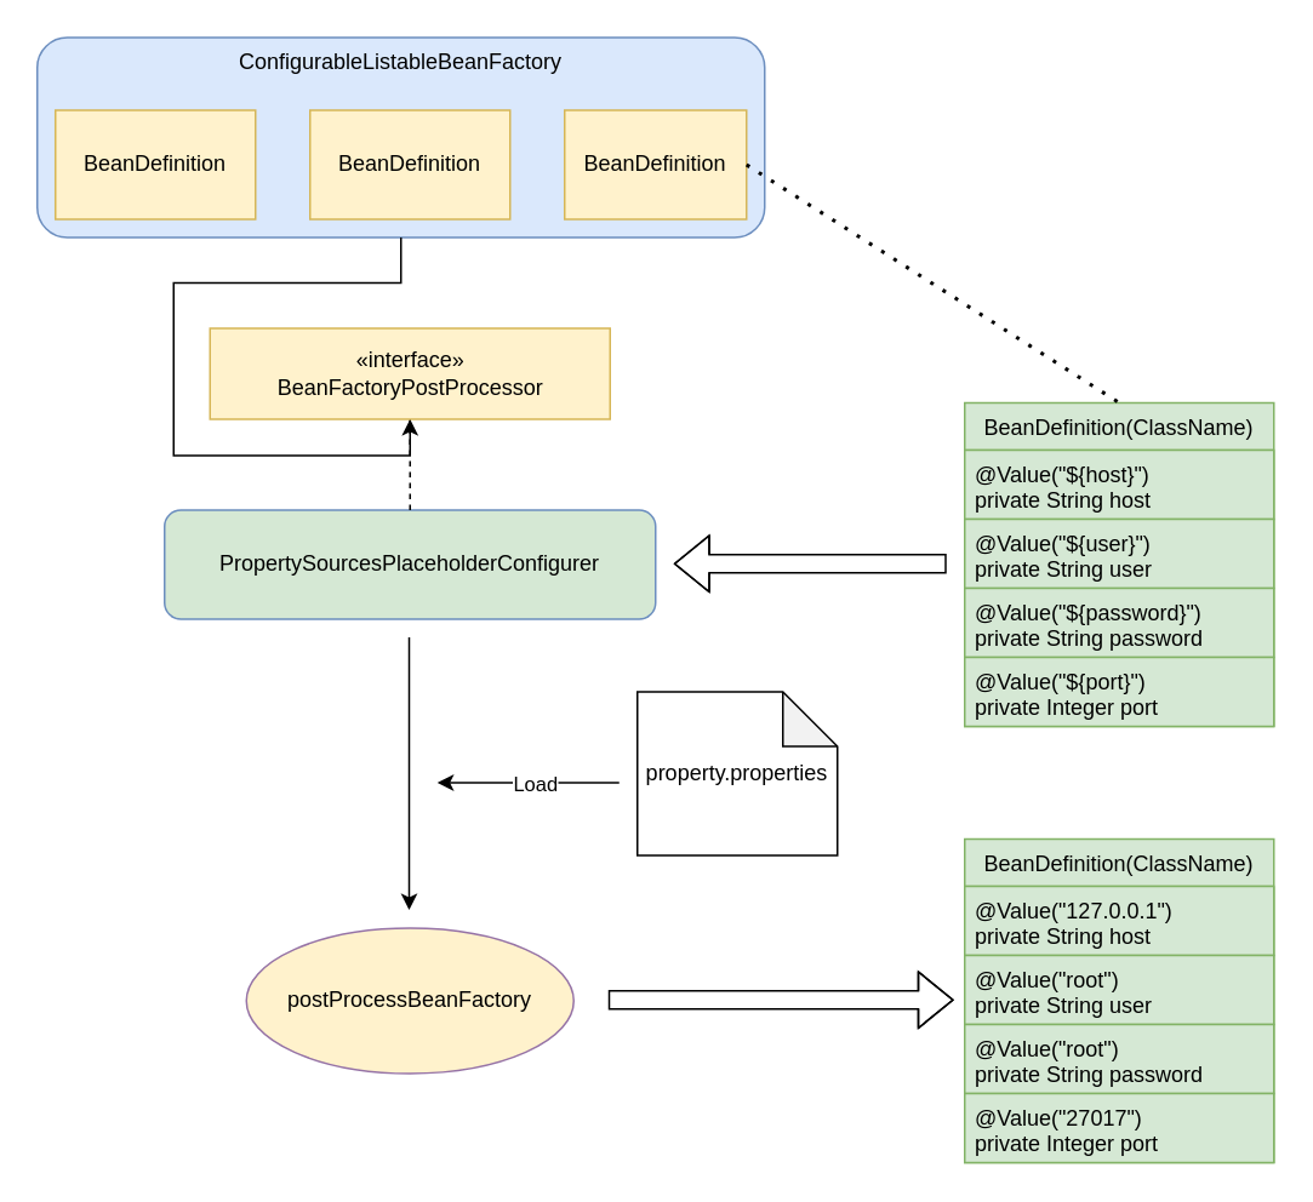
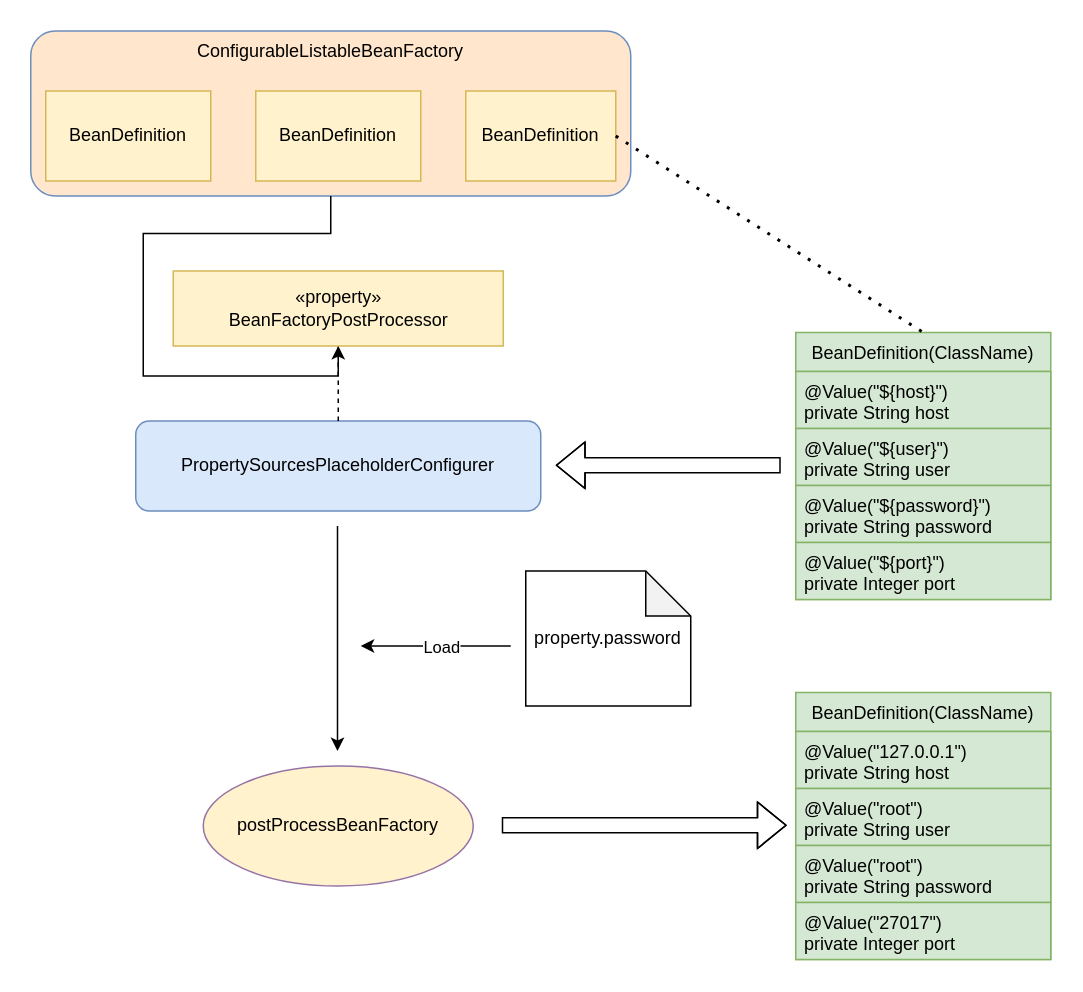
  <mxCell id="0" />
  <mxCell id="1" parent="0" />
- <mxCell id="2" value="ConfigurableListableBeanFactory&lt;br&gt;" style="rounded=1;whiteSpace=wrap;html=1;fillColor=#dae8fc;strokeColor=#6c8ebf;align=center;verticalAlign=top;" vertex="1" parent="1"><mxGeometry x="20" y="20" width="400" height="110" as="geometry" /></mxCell>
+ <mxCell id="2" value="ConfigurableListableBeanFactory&lt;br&gt;" style="rounded=1;whiteSpace=wrap;html=1;fillColor=#ffe6cc;strokeColor=#6c8ebf;align=center;verticalAlign=top;" vertex="1" parent="1"><mxGeometry x="20" y="20" width="400" height="110" as="geometry" /></mxCell>
  <mxCell id="3" value="BeanDefinition" style="rounded=0;whiteSpace=wrap;html=1;fillColor=#fff2cc;strokeColor=#d6b656;" vertex="1" parent="1"><mxGeometry x="30" y="60" width="110" height="60" as="geometry" /></mxCell>
  <mxCell id="4" value="BeanDefinition" style="rounded=0;whiteSpace=wrap;html=1;fillColor=#fff2cc;strokeColor=#d6b656;" vertex="1" parent="1"><mxGeometry x="170" y="60" width="110" height="60" as="geometry" /></mxCell>
  <mxCell id="5" value="BeanDefinition" style="rounded=0;whiteSpace=wrap;html=1;fillColor=#fff2cc;strokeColor=#d6b656;" vertex="1" parent="1"><mxGeometry x="310" y="60" width="100" height="60" as="geometry" /></mxCell>
  <mxCell id="6" value="BeanDefinition(ClassName)" style="swimlane;fontStyle=0;childLayout=stackLayout;horizontal=1;startSize=26;fillColor=#d5e8d4;horizontalStack=0;resizeParent=1;resizeParentMax=0;resizeLast=0;collapsible=1;marginBottom=0;strokeColor=#82b366;" vertex="1" parent="1"><mxGeometry x="530" y="221" width="170" height="178" as="geometry" /></mxCell>
  <mxCell id="7" value="@Value(&quot;${host}&quot;)&#10;private String host" style="text;strokeColor=#82b366;fillColor=#d5e8d4;align=left;verticalAlign=top;spacingLeft=4;spacingRight=4;overflow=hidden;rotatable=0;points=[[0,0.5],[1,0.5]];portConstraint=eastwest;" vertex="1" parent="6"><mxGeometry y="26" width="170" height="38" as="geometry" /></mxCell>
  <mxCell id="8" value="@Value(&quot;${user}&quot;)&#10;private String user" style="text;strokeColor=#82b366;fillColor=#d5e8d4;align=left;verticalAlign=top;spacingLeft=4;spacingRight=4;overflow=hidden;rotatable=0;points=[[0,0.5],[1,0.5]];portConstraint=eastwest;" vertex="1" parent="6"><mxGeometry y="64" width="170" height="38" as="geometry" /></mxCell>
  <mxCell id="9" value="@Value(&quot;${password}&quot;)&#10;private String password" style="text;strokeColor=#82b366;fillColor=#d5e8d4;align=left;verticalAlign=top;spacingLeft=4;spacingRight=4;overflow=hidden;rotatable=0;points=[[0,0.5],[1,0.5]];portConstraint=eastwest;" vertex="1" parent="6"><mxGeometry y="102" width="170" height="38" as="geometry" /></mxCell>
  <mxCell id="10" value="@Value(&quot;${port}&quot;)&#10;private Integer port" style="text;strokeColor=#82b366;fillColor=#d5e8d4;align=left;verticalAlign=top;spacingLeft=4;spacingRight=4;overflow=hidden;rotatable=0;points=[[0,0.5],[1,0.5]];portConstraint=eastwest;" vertex="1" parent="6"><mxGeometry y="140" width="170" height="38" as="geometry" /></mxCell>
- <mxCell id="11" value="PropertySourcesPlaceholderConfigurer" style="rounded=1;whiteSpace=wrap;html=1;fillColor=#d5e8d4;strokeColor=#6c8ebf;align=center;verticalAlign=middle;" vertex="1" parent="1"><mxGeometry x="90" y="280" width="270" height="60" as="geometry" /></mxCell>
+ <mxCell id="11" value="PropertySourcesPlaceholderConfigurer" style="rounded=1;whiteSpace=wrap;html=1;fillColor=#dae8fc;strokeColor=#6c8ebf;align=center;verticalAlign=middle;" vertex="1" parent="1"><mxGeometry x="90" y="280" width="270" height="60" as="geometry" /></mxCell>
  <mxCell id="12" value="" style="endArrow=classic;dashed=1;html=1;rounded=0;entryX=0.5;entryY=1;entryDx=0;entryDy=0;exitX=0.5;exitY=0;exitDx=0;exitDy=0;startArrow=none;startFill=0;endFill=1;" edge="1" parent="1" source="11"><mxGeometry width="50" height="50" relative="1" as="geometry"><mxPoint x="310" y="350" as="sourcePoint" /><mxPoint x="225" y="230" as="targetPoint" /></mxGeometry></mxCell>
  <mxCell id="13" value="" style="endArrow=classic;html=1;rounded=0;" edge="1" parent="1"><mxGeometry width="50" height="50" relative="1" as="geometry"><mxPoint x="224.5" y="350" as="sourcePoint" /><mxPoint x="224.5" y="500" as="targetPoint" /></mxGeometry></mxCell>
  <mxCell id="14" value="" style="edgeStyle=orthogonalEdgeStyle;rounded=0;orthogonalLoop=1;jettySize=auto;html=1;startArrow=none;startFill=0;endArrow=none;endFill=0;exitX=0.5;exitY=1;exitDx=0;exitDy=0;" edge="1" parent="1" source="15" target="2"><mxGeometry relative="1" as="geometry" /></mxCell>
- <mxCell id="15" value="«interface»&lt;br&gt;&lt;span&gt;BeanFactoryPostProcessor&lt;/span&gt;" style="html=1;fillColor=#fff2cc;strokeColor=#d6b656;" vertex="1" parent="1"><mxGeometry x="115" y="180" width="220" height="50" as="geometry" /></mxCell>
- <mxCell id="16" value="property.properties" style="shape=note;whiteSpace=wrap;html=1;backgroundOutline=1;darkOpacity=0.05;verticalAlign=middle;" vertex="1" parent="1"><mxGeometry x="350" y="380" width="110" height="90" as="geometry" /></mxCell>
+ <mxCell id="15" value="«property»&lt;br&gt;&lt;span&gt;BeanFactoryPostProcessor&lt;/span&gt;" style="html=1;fillColor=#fff2cc;strokeColor=#d6b656;" vertex="1" parent="1"><mxGeometry x="115" y="180" width="220" height="50" as="geometry" /></mxCell>
+ <mxCell id="16" value="property.password" style="shape=note;whiteSpace=wrap;html=1;backgroundOutline=1;darkOpacity=0.05;verticalAlign=middle;" vertex="1" parent="1"><mxGeometry x="350" y="380" width="110" height="90" as="geometry" /></mxCell>
  <mxCell id="17" value="" style="endArrow=none;html=1;rounded=0;startArrow=classic;startFill=1;" edge="1" parent="1"><mxGeometry width="50" height="50" relative="1" as="geometry"><mxPoint x="240" y="430" as="sourcePoint" /><mxPoint x="340" y="430" as="targetPoint" /></mxGeometry></mxCell>
  <mxCell id="18" value="Load" style="edgeLabel;html=1;align=center;verticalAlign=middle;resizable=0;points=[];" vertex="1" connectable="0" parent="17"><mxGeometry x="0.06" relative="1" as="geometry"><mxPoint as="offset" /></mxGeometry></mxCell>
  <mxCell id="19" value="postProcessBeanFactory" style="ellipse;whiteSpace=wrap;html=1;fillColor=#fff2cc;strokeColor=#9673a6;" vertex="1" parent="1"><mxGeometry x="135" y="510" width="180" height="80" as="geometry" /></mxCell>
  <mxCell id="20" value="BeanDefinition(ClassName)" style="swimlane;fontStyle=0;childLayout=stackLayout;horizontal=1;startSize=26;fillColor=#d5e8d4;horizontalStack=0;resizeParent=1;resizeParentMax=0;resizeLast=0;collapsible=1;marginBottom=0;strokeColor=#82b366;" vertex="1" parent="1"><mxGeometry x="530" y="461" width="170" height="178" as="geometry" /></mxCell>
  <mxCell id="21" value="@Value(&quot;127.0.0.1&quot;)&#10;private String host" style="text;strokeColor=#82b366;fillColor=#d5e8d4;align=left;verticalAlign=top;spacingLeft=4;spacingRight=4;overflow=hidden;rotatable=0;points=[[0,0.5],[1,0.5]];portConstraint=eastwest;" vertex="1" parent="20"><mxGeometry y="26" width="170" height="38" as="geometry" /></mxCell>
  <mxCell id="22" value="@Value(&quot;root&quot;)&#10;private String user" style="text;strokeColor=#82b366;fillColor=#d5e8d4;align=left;verticalAlign=top;spacingLeft=4;spacingRight=4;overflow=hidden;rotatable=0;points=[[0,0.5],[1,0.5]];portConstraint=eastwest;" vertex="1" parent="20"><mxGeometry y="64" width="170" height="38" as="geometry" /></mxCell>
  <mxCell id="23" value="@Value(&quot;root&quot;)&#10;private String password" style="text;strokeColor=#82b366;fillColor=#d5e8d4;align=left;verticalAlign=top;spacingLeft=4;spacingRight=4;overflow=hidden;rotatable=0;points=[[0,0.5],[1,0.5]];portConstraint=eastwest;" vertex="1" parent="20"><mxGeometry y="102" width="170" height="38" as="geometry" /></mxCell>
  <mxCell id="24" value="@Value(&quot;27017&quot;)&#10;private Integer port" style="text;strokeColor=#82b366;fillColor=#d5e8d4;align=left;verticalAlign=top;spacingLeft=4;spacingRight=4;overflow=hidden;rotatable=0;points=[[0,0.5],[1,0.5]];portConstraint=eastwest;" vertex="1" parent="20"><mxGeometry y="140" width="170" height="38" as="geometry" /></mxCell>
  <mxCell id="25" value="" style="shape=flexArrow;endArrow=none;html=1;rounded=0;startArrow=block;endFill=0;" edge="1" parent="1"><mxGeometry width="50" height="50" relative="1" as="geometry"><mxPoint x="370" y="309.5" as="sourcePoint" /><mxPoint x="520" y="309.5" as="targetPoint" /><Array as="points"><mxPoint x="450" y="309.5" /></Array></mxGeometry></mxCell>
  <mxCell id="26" value="" style="shape=flexArrow;endArrow=block;html=1;rounded=0;startArrow=none;endFill=0;startFill=0;" edge="1" parent="1"><mxGeometry width="50" height="50" relative="1" as="geometry"><mxPoint x="334" y="549.5" as="sourcePoint" /><mxPoint x="524" y="549.5" as="targetPoint" /><Array as="points"><mxPoint x="454" y="549.5" /></Array></mxGeometry></mxCell>
  <mxCell id="27" value="" style="endArrow=none;dashed=1;html=1;dashPattern=1 3;strokeWidth=2;rounded=0;entryX=0.5;entryY=0;entryDx=0;entryDy=0;exitX=1;exitY=0.5;exitDx=0;exitDy=0;" edge="1" parent="1" source="5" target="6"><mxGeometry width="50" height="50" relative="1" as="geometry"><mxPoint x="310" y="390" as="sourcePoint" /><mxPoint x="360" y="340" as="targetPoint" /></mxGeometry></mxCell>
